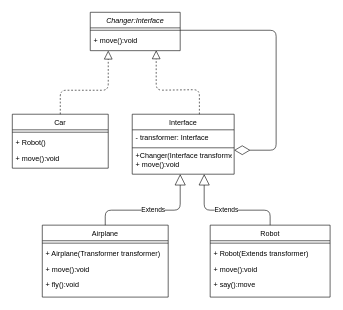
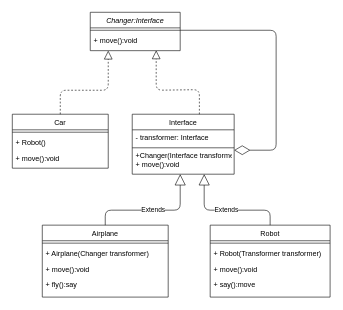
  <mxCell id="0" />
  <mxCell id="1" parent="0" />
  <mxCell id="2" value="Changer:Interface" style="swimlane;fontStyle=2;align=center;verticalAlign=top;childLayout=stackLayout;horizontal=1;startSize=26;horizontalStack=0;resizeParent=1;resizeLast=0;collapsible=1;marginBottom=0;rounded=0;shadow=0;strokeWidth=1;" parent="1" vertex="1"><mxGeometry x="150" y="20" width="150" height="64" as="geometry"><mxRectangle x="230" y="140" width="160" height="26" as="alternateBounds" /></mxGeometry></mxCell>
  <mxCell id="3" value="" style="line;html=1;strokeWidth=1;align=left;verticalAlign=middle;spacingTop=-1;spacingLeft=3;spacingRight=3;rotatable=0;labelPosition=right;points=[];portConstraint=eastwest;" parent="2" vertex="1"><mxGeometry y="26" width="150" height="8" as="geometry" /></mxCell>
  <mxCell id="4" value="+ move():void" style="text;align=left;verticalAlign=top;spacingLeft=4;spacingRight=4;overflow=hidden;rotatable=0;points=[[0,0.5],[1,0.5]];portConstraint=eastwest;" parent="2" vertex="1"><mxGeometry y="34" width="150" height="26" as="geometry" /></mxCell>
  <mxCell id="5" value="Car" style="swimlane;fontStyle=0;align=center;verticalAlign=top;childLayout=stackLayout;horizontal=1;startSize=26;horizontalStack=0;resizeParent=1;resizeLast=0;collapsible=1;marginBottom=0;rounded=0;shadow=0;strokeWidth=1;" parent="1" vertex="1"><mxGeometry x="20" y="190" width="160" height="90" as="geometry"><mxRectangle x="130" y="380" width="160" height="26" as="alternateBounds" /></mxGeometry></mxCell>
  <mxCell id="6" value="" style="line;html=1;strokeWidth=1;align=left;verticalAlign=middle;spacingTop=-1;spacingLeft=3;spacingRight=3;rotatable=0;labelPosition=right;points=[];portConstraint=eastwest;" parent="5" vertex="1"><mxGeometry y="26" width="160" height="8" as="geometry" /></mxCell>
  <mxCell id="7" value="+ Robot()" style="text;align=left;verticalAlign=top;spacingLeft=4;spacingRight=4;overflow=hidden;rotatable=0;points=[[0,0.5],[1,0.5]];portConstraint=eastwest;fontStyle=0" parent="5" vertex="1"><mxGeometry y="34" width="160" height="26" as="geometry" /></mxCell>
  <mxCell id="8" value="+ move():void" style="text;align=left;verticalAlign=top;spacingLeft=4;spacingRight=4;overflow=hidden;rotatable=0;points=[[0,0.5],[1,0.5]];portConstraint=eastwest;" parent="5" vertex="1"><mxGeometry y="60" width="160" height="26" as="geometry" /></mxCell>
  <mxCell id="9" value="Interface" style="swimlane;fontStyle=0;align=center;verticalAlign=top;childLayout=stackLayout;horizontal=1;startSize=26;horizontalStack=0;resizeParent=1;resizeLast=0;collapsible=1;marginBottom=0;rounded=0;shadow=0;strokeWidth=1;" parent="1" vertex="1"><mxGeometry x="220" y="190" width="170" height="100" as="geometry"><mxRectangle x="340" y="380" width="170" height="26" as="alternateBounds" /></mxGeometry></mxCell>
  <mxCell id="10" value="- transformer: Interface" style="text;align=left;verticalAlign=top;spacingLeft=4;spacingRight=4;overflow=hidden;rotatable=0;points=[[0,0.5],[1,0.5]];portConstraint=eastwest;" parent="9" vertex="1"><mxGeometry y="26" width="170" height="26" as="geometry" /></mxCell>
  <mxCell id="11" value="" style="line;html=1;strokeWidth=1;align=left;verticalAlign=middle;spacingTop=-1;spacingLeft=3;spacingRight=3;rotatable=0;labelPosition=right;points=[];portConstraint=eastwest;" parent="9" vertex="1"><mxGeometry y="52" width="170" height="8" as="geometry" /></mxCell>
  <mxCell id="12" value="" style="endArrow=block;dashed=1;endFill=0;endSize=12;html=1;exitX=0.5;exitY=0;exitDx=0;exitDy=0;" edge="1" parent="1" source="5"><mxGeometry width="160" relative="1" as="geometry"><mxPoint x="200" y="30" as="sourcePoint" /><mxPoint x="180" y="84" as="targetPoint" /><Array as="points"><mxPoint x="100" y="150" /><mxPoint x="180" y="150" /></Array></mxGeometry></mxCell>
  <mxCell id="13" value="" style="endArrow=block;dashed=1;endFill=0;endSize=12;html=1;entryX=0.733;entryY=1.135;entryDx=0;entryDy=0;entryPerimeter=0;" edge="1" parent="1" target="4"><mxGeometry width="160" relative="1" as="geometry"><mxPoint x="332" y="190" as="sourcePoint" /><mxPoint x="260" y="90" as="targetPoint" /><Array as="points"><mxPoint x="332" y="149" /><mxPoint x="260" y="150" /></Array></mxGeometry></mxCell>
  <mxCell id="14" value="+Changer(Interface transformer)&#10;+ move():void&#10;" style="text;align=left;verticalAlign=top;spacingLeft=4;spacingRight=4;overflow=hidden;rotatable=0;points=[[0,0.5],[1,0.5]];portConstraint=eastwest;rounded=0;shadow=0;html=0;" vertex="1" parent="1"><mxGeometry x="220" y="246" width="170" height="34" as="geometry" /></mxCell>
  <mxCell id="15" value="Airplane" style="swimlane;fontStyle=0;align=center;verticalAlign=top;childLayout=stackLayout;horizontal=1;startSize=26;horizontalStack=0;resizeParent=1;resizeLast=0;collapsible=1;marginBottom=0;rounded=0;shadow=0;strokeWidth=1;" vertex="1" parent="1"><mxGeometry x="70" y="375" width="210" height="120" as="geometry"><mxRectangle x="130" y="380" width="160" height="26" as="alternateBounds" /></mxGeometry></mxCell>
  <mxCell id="16" value="" style="line;html=1;strokeWidth=1;align=left;verticalAlign=middle;spacingTop=-1;spacingLeft=3;spacingRight=3;rotatable=0;labelPosition=right;points=[];portConstraint=eastwest;" vertex="1" parent="15"><mxGeometry y="26" width="210" height="8" as="geometry" /></mxCell>
- <mxCell id="17" value="+ Airplane(Transformer transformer)" style="text;align=left;verticalAlign=top;spacingLeft=4;spacingRight=4;overflow=hidden;rotatable=0;points=[[0,0.5],[1,0.5]];portConstraint=eastwest;fontStyle=0" vertex="1" parent="15"><mxGeometry y="34" width="210" height="26" as="geometry" /></mxCell>
+ <mxCell id="17" value="+ Airplane(Changer transformer)" style="text;align=left;verticalAlign=top;spacingLeft=4;spacingRight=4;overflow=hidden;rotatable=0;points=[[0,0.5],[1,0.5]];portConstraint=eastwest;fontStyle=0" vertex="1" parent="15"><mxGeometry y="34" width="210" height="26" as="geometry" /></mxCell>
  <mxCell id="18" value="+ move():void" style="text;align=left;verticalAlign=top;spacingLeft=4;spacingRight=4;overflow=hidden;rotatable=0;points=[[0,0.5],[1,0.5]];portConstraint=eastwest;" vertex="1" parent="15"><mxGeometry y="60" width="210" height="26" as="geometry" /></mxCell>
- <mxCell id="19" value="+ fly():void" style="text;align=left;verticalAlign=top;spacingLeft=4;spacingRight=4;overflow=hidden;rotatable=0;points=[[0,0.5],[1,0.5]];portConstraint=eastwest;" vertex="1" parent="15"><mxGeometry y="86" width="210" height="26" as="geometry" /></mxCell>
+ <mxCell id="19" value="+ fly():say" style="text;align=left;verticalAlign=top;spacingLeft=4;spacingRight=4;overflow=hidden;rotatable=0;points=[[0,0.5],[1,0.5]];portConstraint=eastwest;" vertex="1" parent="15"><mxGeometry y="86" width="210" height="26" as="geometry" /></mxCell>
  <mxCell id="20" value="Robot" style="swimlane;fontStyle=0;align=center;verticalAlign=top;childLayout=stackLayout;horizontal=1;startSize=26;horizontalStack=0;resizeParent=1;resizeLast=0;collapsible=1;marginBottom=0;rounded=0;shadow=0;strokeWidth=1;" vertex="1" parent="1"><mxGeometry x="350" y="375" width="200" height="120" as="geometry"><mxRectangle x="130" y="380" width="160" height="26" as="alternateBounds" /></mxGeometry></mxCell>
  <mxCell id="21" value="" style="line;html=1;strokeWidth=1;align=left;verticalAlign=middle;spacingTop=-1;spacingLeft=3;spacingRight=3;rotatable=0;labelPosition=right;points=[];portConstraint=eastwest;" vertex="1" parent="20"><mxGeometry y="26" width="200" height="8" as="geometry" /></mxCell>
- <mxCell id="22" value="+ Robot(Extends transformer)" style="text;align=left;verticalAlign=top;spacingLeft=4;spacingRight=4;overflow=hidden;rotatable=0;points=[[0,0.5],[1,0.5]];portConstraint=eastwest;fontStyle=0" vertex="1" parent="20"><mxGeometry y="34" width="200" height="26" as="geometry" /></mxCell>
+ <mxCell id="22" value="+ Robot(Transformer transformer)" style="text;align=left;verticalAlign=top;spacingLeft=4;spacingRight=4;overflow=hidden;rotatable=0;points=[[0,0.5],[1,0.5]];portConstraint=eastwest;fontStyle=0" vertex="1" parent="20"><mxGeometry y="34" width="200" height="26" as="geometry" /></mxCell>
  <mxCell id="23" value="+ move():void" style="text;align=left;verticalAlign=top;spacingLeft=4;spacingRight=4;overflow=hidden;rotatable=0;points=[[0,0.5],[1,0.5]];portConstraint=eastwest;" vertex="1" parent="20"><mxGeometry y="60" width="200" height="26" as="geometry" /></mxCell>
  <mxCell id="24" value="+ say():move" style="text;align=left;verticalAlign=top;spacingLeft=4;spacingRight=4;overflow=hidden;rotatable=0;points=[[0,0.5],[1,0.5]];portConstraint=eastwest;" vertex="1" parent="20"><mxGeometry y="86" width="200" height="26" as="geometry" /></mxCell>
  <mxCell id="25" value="Extends" style="endArrow=block;endSize=16;endFill=0;html=1;exitX=0.5;exitY=0;exitDx=0;exitDy=0;" edge="1" parent="1" source="15"><mxGeometry width="160" relative="1" as="geometry"><mxPoint x="120" y="520" as="sourcePoint" /><mxPoint x="300" y="290" as="targetPoint" /><Array as="points"><mxPoint x="175" y="350" /><mxPoint x="300" y="350" /></Array></mxGeometry></mxCell>
  <mxCell id="26" value="Extends" style="endArrow=block;endSize=16;endFill=0;html=1;exitX=0.5;exitY=0;exitDx=0;exitDy=0;" edge="1" parent="1" source="20"><mxGeometry width="160" relative="1" as="geometry"><mxPoint x="440" y="360" as="sourcePoint" /><mxPoint x="340" y="290" as="targetPoint" /><Array as="points"><mxPoint x="450" y="350" /><mxPoint x="340" y="350" /></Array></mxGeometry></mxCell>
  <mxCell id="27" value="" style="endArrow=diamondThin;endFill=0;endSize=24;html=1;exitX=1;exitY=0.5;exitDx=0;exitDy=0;exitPerimeter=0;" edge="1" parent="1" source="3"><mxGeometry width="160" relative="1" as="geometry"><mxPoint x="500" y="290" as="sourcePoint" /><mxPoint x="390" y="250" as="targetPoint" /><Array as="points"><mxPoint x="460" y="50" /><mxPoint x="460" y="250" /></Array></mxGeometry></mxCell>
